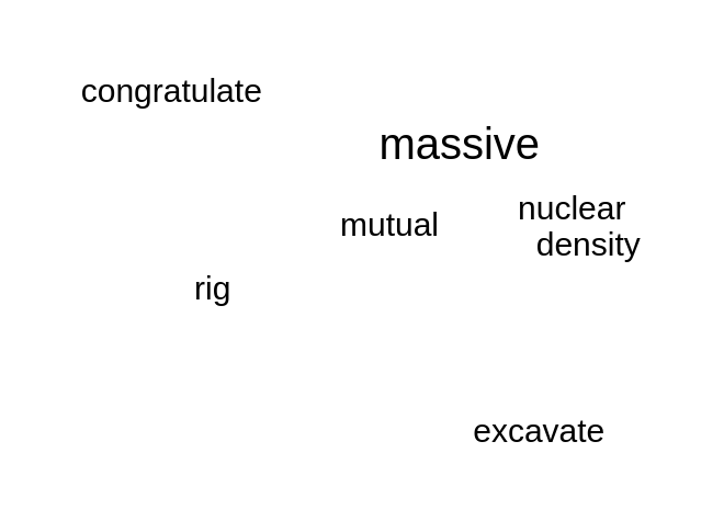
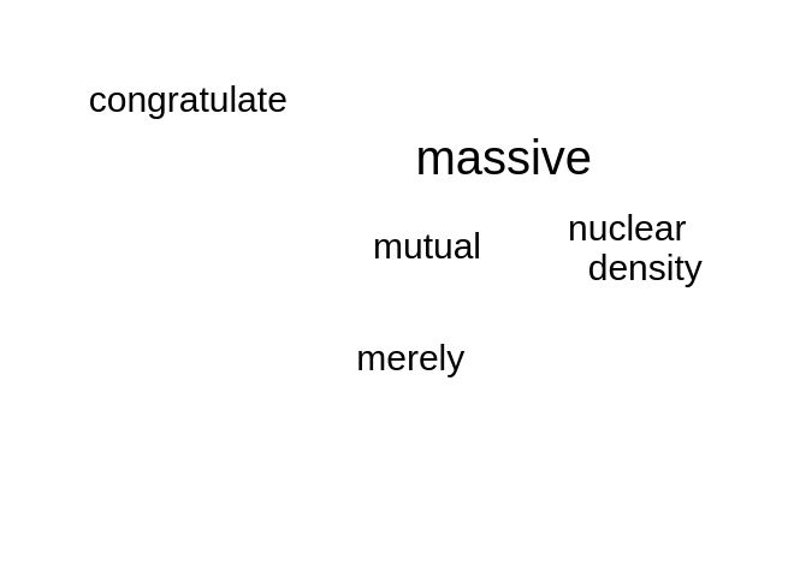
  <mxCell id="0" />
  <mxCell id="1" parent="0" />
- <mxCell id="2" value="excavate" style="text;html=1;align=center;verticalAlign=middle;resizable=0;points=[];autosize=1;strokeColor=none;fillColor=none;" parent="1" vertex="1"><mxGeometry x="161" y="142" width="70" height="30" as="geometry" /></mxCell>
  <mxCell id="3" value="density" style="text;html=1;align=center;verticalAlign=middle;resizable=0;points=[];autosize=1;strokeColor=none;fillColor=none;" parent="1" vertex="1"><mxGeometry x="186" y="76" width="56" height="26" as="geometry" /></mxCell>
  <mxCell id="4" value="nuclear" style="text;html=1;align=center;verticalAlign=middle;resizable=0;points=[];autosize=1;strokeColor=none;fillColor=none;" parent="1" vertex="1"><mxGeometry x="179" y="63" width="57" height="26" as="geometry" /></mxCell>
  <mxCell id="5" value="mutual" style="text;strokeColor=none;align=center;fillColor=none;html=1;verticalAlign=middle;whiteSpace=wrap;rounded=0;" parent="1" vertex="1"><mxGeometry x="112" y="67" width="60" height="30" as="geometry" /></mxCell>
  <mxCell id="6" style="edgeStyle=orthogonalEdgeStyle;rounded=0;orthogonalLoop=1;jettySize=auto;html=1;exitX=0.5;exitY=1;exitDx=0;exitDy=0;" parent="1" source="5" target="5" edge="1"><mxGeometry relative="1" as="geometry" /></mxCell>
  <mxCell id="7" value="massive" style="text;html=1;align=center;verticalAlign=middle;resizable=0;points=[];autosize=1;strokeColor=none;fillColor=none;fontSize=16;" parent="1" vertex="1"><mxGeometry x="128" y="36" width="77" height="31" as="geometry" /></mxCell>
  <mxCell id="8" value="congratulate" style="text;html=1;align=center;verticalAlign=middle;resizable=0;points=[];autosize=1;strokeColor=none;fillColor=none;" vertex="1" parent="1"><mxGeometry x="20" y="20" width="84" height="26" as="geometry" /></mxCell>
- <mxCell id="9" value="rig" style="text;html=1;align=center;verticalAlign=middle;resizable=0;points=[];autosize=1;strokeColor=none;fillColor=none;" vertex="1" parent="1"><mxGeometry x="61" y="92" width="31" height="26" as="geometry" /></mxCell>
+ <mxCell id="10" value="merely" style="text;html=1;align=center;verticalAlign=middle;resizable=0;points=[];autosize=1;strokeColor=none;fillColor=none;" vertex="1" parent="1"><mxGeometry x="109" y="106" width="54" height="26" as="geometry" /></mxCell>
